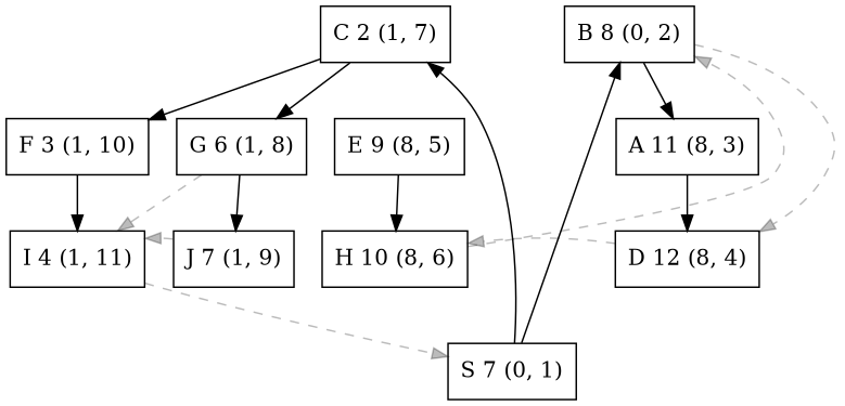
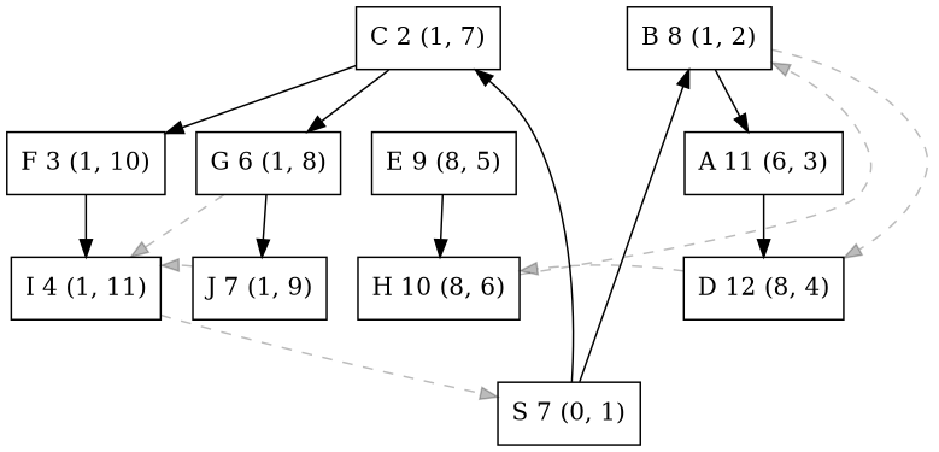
  digraph {
    fontname="DejaVu Serif"
    node [fontname="DejaVu Serif" shape=rect]
    edge [fontname="DejaVu Serif"]
    n1 [label="C 2 (1, 7)"]
-   n2 [label="B 8 (0, 2)"]
+   n2 [label="B 8 (1, 2)"]
    n3 [label="F 3 (1, 10)"]
    n4 [label="G 6 (1, 8)"]
    n5 [label="E 9 (8, 5)"]
-   n6 [label="A 11 (8, 3)"]
+   n6 [label="A 11 (6, 3)"]
    n7 [label="I 4 (1, 11)"]
    n8 [label="J 7 (1, 9)"]
    n9 [label="H 10 (8, 6)"]
    n10 [label="D 12 (8, 4)"]
    n11 [label="S 7 (0, 1)"]
    subgraph sub_1 {
      rank=same
      n1
      n2
    }
    subgraph sub_2 {
      rank=same
      n3
      n4
      n5
      n6
    }
    subgraph sub_3 {
      rank=same
      n7
      n8
      n9
      n10
    }
    subgraph sub_4 {
      n2
      n4
      n7
      n8
      n9
      n10
      n11
    }
    n1 -> n2 [style=invis]
    n1 -> n3
    n1 -> n4
    n2 -> n6
    n2 -> n10 [color="#00000044" style=dashed]
    n3 -> n4 [style=invis]
    n3 -> n7
    n4 -> n5 [style=invis]
    n4 -> n7 [color="#00000044" style=dashed]
    n4 -> n8
    n5 -> n6 [style=invis]
    n5 -> n9
    n6 -> n10
    n7 -> n8 [style=invis]
    n7 -> n11 [color="#00000044" style=dashed]
    n8 -> n7 [color="#00000044" style=dashed]
    n8 -> n9 [style=invis]
    n9 -> n2 [color="#00000044" constraint=false style=dashed]
    n9 -> n10 [style=invis]
    n10 -> n9 [color="#00000044" style=dashed]
    n11 -> n1
    n11 -> n2
  }
